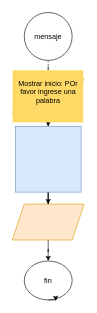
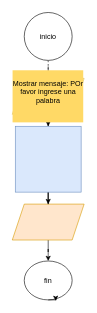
  <mxCell id="0" />
  <mxCell id="1" parent="0" />
  <mxCell id="2" value="" style="edgeStyle=orthogonalEdgeStyle;rounded=0;orthogonalLoop=1;jettySize=auto;html=1;dashed=1;" edge="1" parent="1" source="3" target="6"><mxGeometry relative="1" as="geometry" /></mxCell>
- <mxCell id="3" value="mensaje" style="ellipse;whiteSpace=wrap;html=1;aspect=fixed;" vertex="1" parent="1"><mxGeometry x="40" y="20" width="80" height="80" as="geometry" /></mxCell>
+ <mxCell id="3" value="inicio" style="ellipse;whiteSpace=wrap;html=1;aspect=fixed;" vertex="1" parent="1"><mxGeometry x="40" y="20" width="80" height="80" as="geometry" /></mxCell>
  <mxCell id="4" value="fin" style="ellipse;whiteSpace=wrap;html=1;aspect=fixed;" vertex="1" parent="1"><mxGeometry x="40" y="435" width="80" height="65" as="geometry" /></mxCell>
  <mxCell id="5" value="" style="edgeStyle=orthogonalEdgeStyle;rounded=0;orthogonalLoop=1;jettySize=auto;html=1;" edge="1" parent="1" source="6" target="10"><mxGeometry relative="1" as="geometry" /></mxCell>
- <mxCell id="6" value="&#10;Mostrar inicio: POr favor ingrese una palabra&#10;&#10;" style="shape=parallelogram;perimeter=parallelogramPerimeter;whiteSpace=wrap;html=1;fixedSize=1;labelBackgroundColor=#FFD966;fillColor=#fff2cc;strokeColor=#d6b656;" vertex="1" parent="1"><mxGeometry x="20" y="130" width="120" height="60" as="geometry" /></mxCell>
+ <mxCell id="6" value="&#10;Mostrar mensaje: POr favor ingrese una palabra&#10;&#10;" style="shape=parallelogram;perimeter=parallelogramPerimeter;whiteSpace=wrap;html=1;fixedSize=1;labelBackgroundColor=#FFD966;fillColor=#fff2cc;strokeColor=#d6b656;" vertex="1" parent="1"><mxGeometry x="20" y="130" width="120" height="60" as="geometry" /></mxCell>
  <mxCell id="7" value="" style="edgeStyle=orthogonalEdgeStyle;rounded=0;orthogonalLoop=1;jettySize=auto;html=1;" edge="1" parent="1" source="8" target="4"><mxGeometry relative="1" as="geometry" /></mxCell>
  <mxCell id="8" value="" style="shape=parallelogram;perimeter=parallelogramPerimeter;whiteSpace=wrap;html=1;fixedSize=1;fillColor=#ffe6cc;strokeColor=#d79b00;" vertex="1" parent="1"><mxGeometry x="20" y="340" width="120" height="60" as="geometry" /></mxCell>
  <mxCell id="9" value="" style="edgeStyle=orthogonalEdgeStyle;rounded=0;orthogonalLoop=1;jettySize=auto;html=1;" edge="1" parent="1" source="10" target="8"><mxGeometry relative="1" as="geometry" /></mxCell>
  <mxCell id="10" value="" style="whiteSpace=wrap;html=1;aspect=fixed;fillColor=#dae8fc;strokeColor=#6c8ebf;" vertex="1" parent="1"><mxGeometry x="25" y="210" width="110" height="110" as="geometry" /></mxCell>
  <mxCell id="11" style="edgeStyle=orthogonalEdgeStyle;rounded=0;orthogonalLoop=1;jettySize=auto;html=1;exitX=0.5;exitY=1;exitDx=0;exitDy=0;entryX=0.658;entryY=1.025;entryDx=0;entryDy=0;entryPerimeter=0;" edge="1" parent="1" source="4" target="4"><mxGeometry relative="1" as="geometry" /></mxCell>
